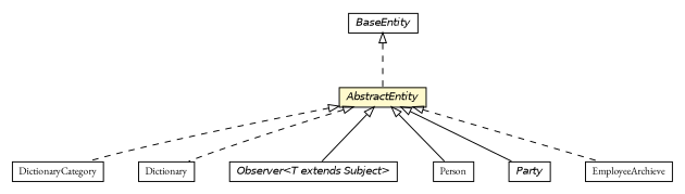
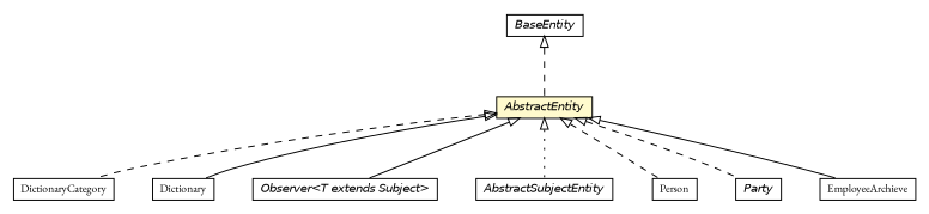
  digraph {
    fontname="EB Garamond"
    nodesep=0.25
    ranksep=0.5
    node [fontcolor=black fontname="EB Garamond" fontsize=10.0 shape=plaintext]
    edge [arrowtail=empty dir=back fontname="EB Garamond" fontsize=10 headport=p labelfontname=Helvetica labelfontsize=10 style=dashed tailport=p]
    n1 [label=<<table title="org.dayatang.domain.BaseEntity" border="0" cellborder="1" cellspacing="0" cellpadding="2" port="p" href="./BaseEntity.html"> 		<tr><td><table border="0" cellspacing="0" cellpadding="1"> <tr><td align="center" balign="center"><font face="Helvetica-Oblique"> BaseEntity </font></td></tr> 		</table></td></tr> 		</table>>]
    n2 [label=<<table title="org.dayatang.domain.AbstractEntity" border="0" cellborder="1" cellspacing="0" cellpadding="2" port="p" bgcolor="lemonChiffon" href="./AbstractEntity.html"> 		<tr><td><table border="0" cellspacing="0" cellpadding="1"> <tr><td align="center" balign="center"><font face="Helvetica-Oblique"> AbstractEntity </font></td></tr> 		</table></td></tr> 		</table>>]
    n3 [label=<<table title="org.dayatang.persistence.test.domain.DictionaryCategory" border="0" cellborder="1" cellspacing="0" cellpadding="2" port="p" href="../persistence/test/domain/DictionaryCategory.html"> 		<tr><td><table border="0" cellspacing="0" cellpadding="1"> <tr><td align="center" balign="center"> DictionaryCategory </td></tr> 		</table></td></tr> 		</table>>]
    n4 [label=<<table title="org.dayatang.persistence.test.domain.Dictionary" border="0" cellborder="1" cellspacing="0" cellpadding="2" port="p" href="../persistence/test/domain/Dictionary.html"> 		<tr><td><table border="0" cellspacing="0" cellpadding="1"> <tr><td align="center" balign="center"> Dictionary </td></tr> 		</table></td></tr> 		</table>>]
    n5 [label=<<table title="org.dayatang.observer.Observer" border="0" cellborder="1" cellspacing="0" cellpadding="2" port="p" href="../observer/Observer.html"> 		<tr><td><table border="0" cellspacing="0" cellpadding="1"> <tr><td align="center" balign="center"><font face="Helvetica-Oblique"> Observer&lt;T extends Subject&gt; </font></td></tr> 		</table></td></tr> 		</table>>]
+   n6 [label=<<table title="org.dayatang.observer.AbstractSubjectEntity" border="0" cellborder="1" cellspacing="0" cellpadding="2" port="p" href="../observer/AbstractSubjectEntity.html"> 		<tr><td><table border="0" cellspacing="0" cellpadding="1"> <tr><td align="center" balign="center"><font face="Helvetica-Oblique"> AbstractSubjectEntity </font></td></tr> 		</table></td></tr> 		</table>>]
    n7 [label=<<table title="org.dddlib.organisation.domain.Person" border="0" cellborder="1" cellspacing="0" cellpadding="2" port="p" href="../../dddlib/organisation/domain/Person.html"> 		<tr><td><table border="0" cellspacing="0" cellpadding="1"> <tr><td align="center" balign="center"> Person </td></tr> 		</table></td></tr> 		</table>>]
    n8 [label=<<table title="org.dddlib.organisation.domain.Party" border="0" cellborder="1" cellspacing="0" cellpadding="2" port="p" href="../../dddlib/organisation/domain/Party.html"> 		<tr><td><table border="0" cellspacing="0" cellpadding="1"> <tr><td align="center" balign="center"><font face="Helvetica-Oblique"> Party </font></td></tr> 		</table></td></tr> 		</table>>]
    n9 [label=<<table title="org.dddlib.organisation.domain.EmployeeArchieve" border="0" cellborder="1" cellspacing="0" cellpadding="2" port="p" href="../../dddlib/organisation/domain/EmployeeArchieve.html"> 		<tr><td><table border="0" cellspacing="0" cellpadding="1"> <tr><td align="center" balign="center"> EmployeeArchieve </td></tr> 		</table></td></tr> 		</table>>]
    n1 -> n2
    n2 -> n3
-   n2 -> n4
+   n2 -> n4 [style=solid]
    n2 -> n5 [style=solid]
-   n2 -> n7 [style=solid]
-   n2 -> n8 [style=solid]
-   n2 -> n9
+   n2 -> n6 [style=dotted]
+   n2 -> n7
+   n2 -> n8
+   n2 -> n9 [style=solid]
  }
